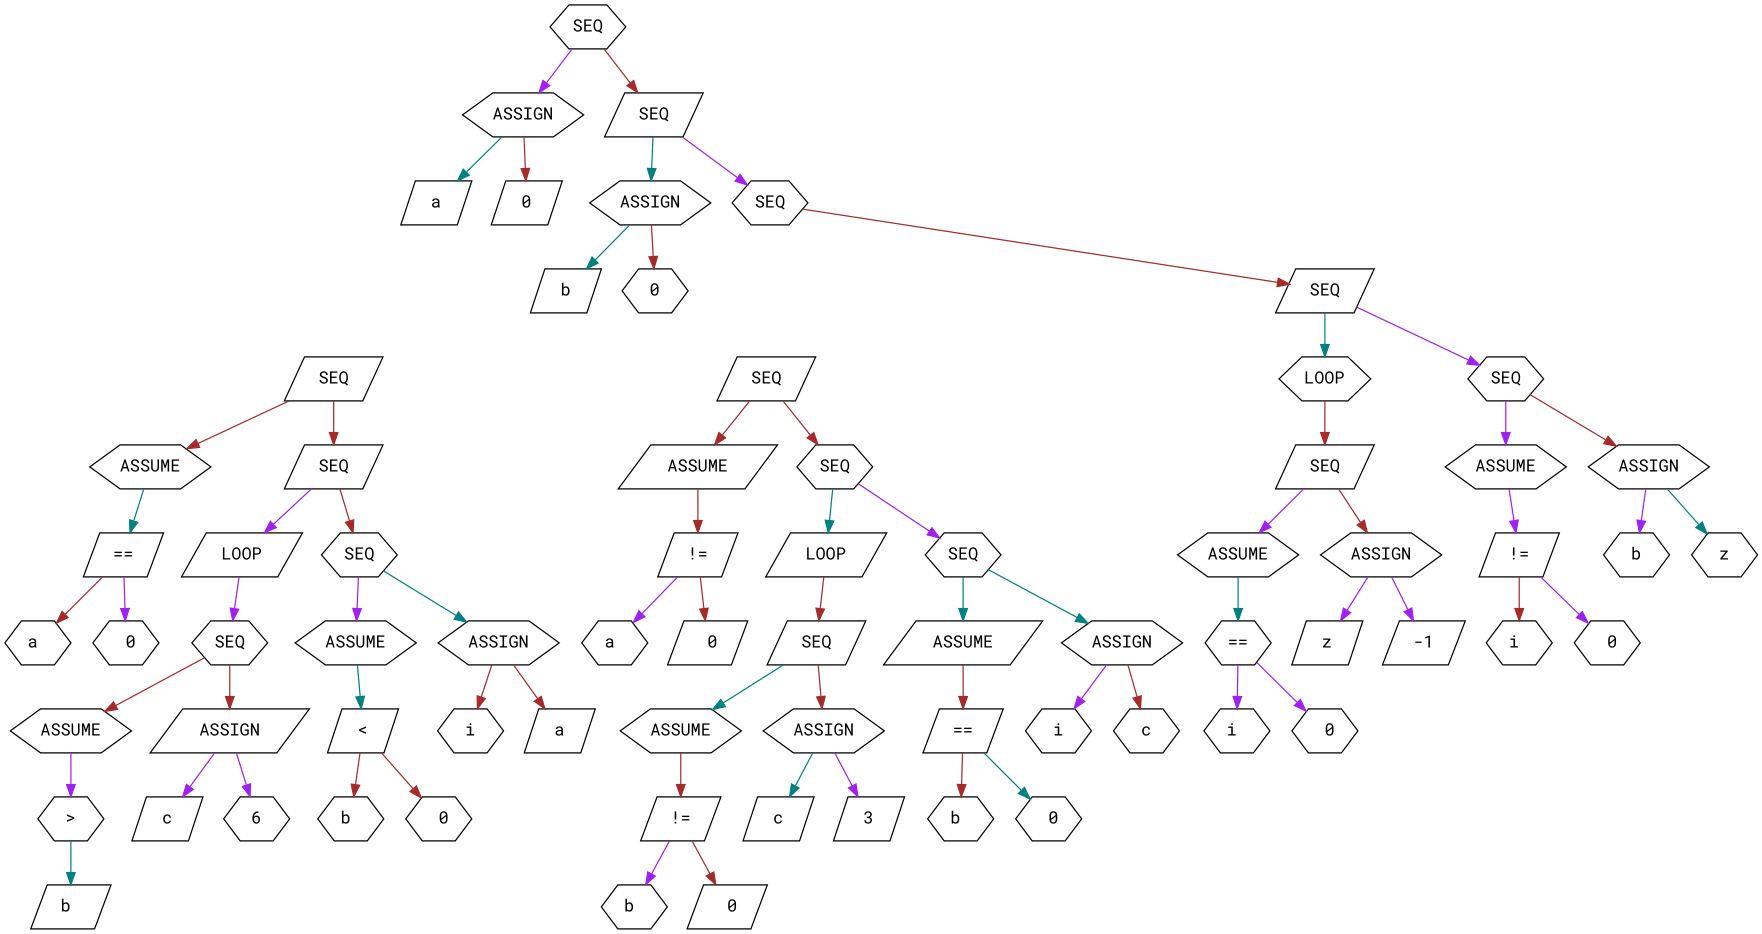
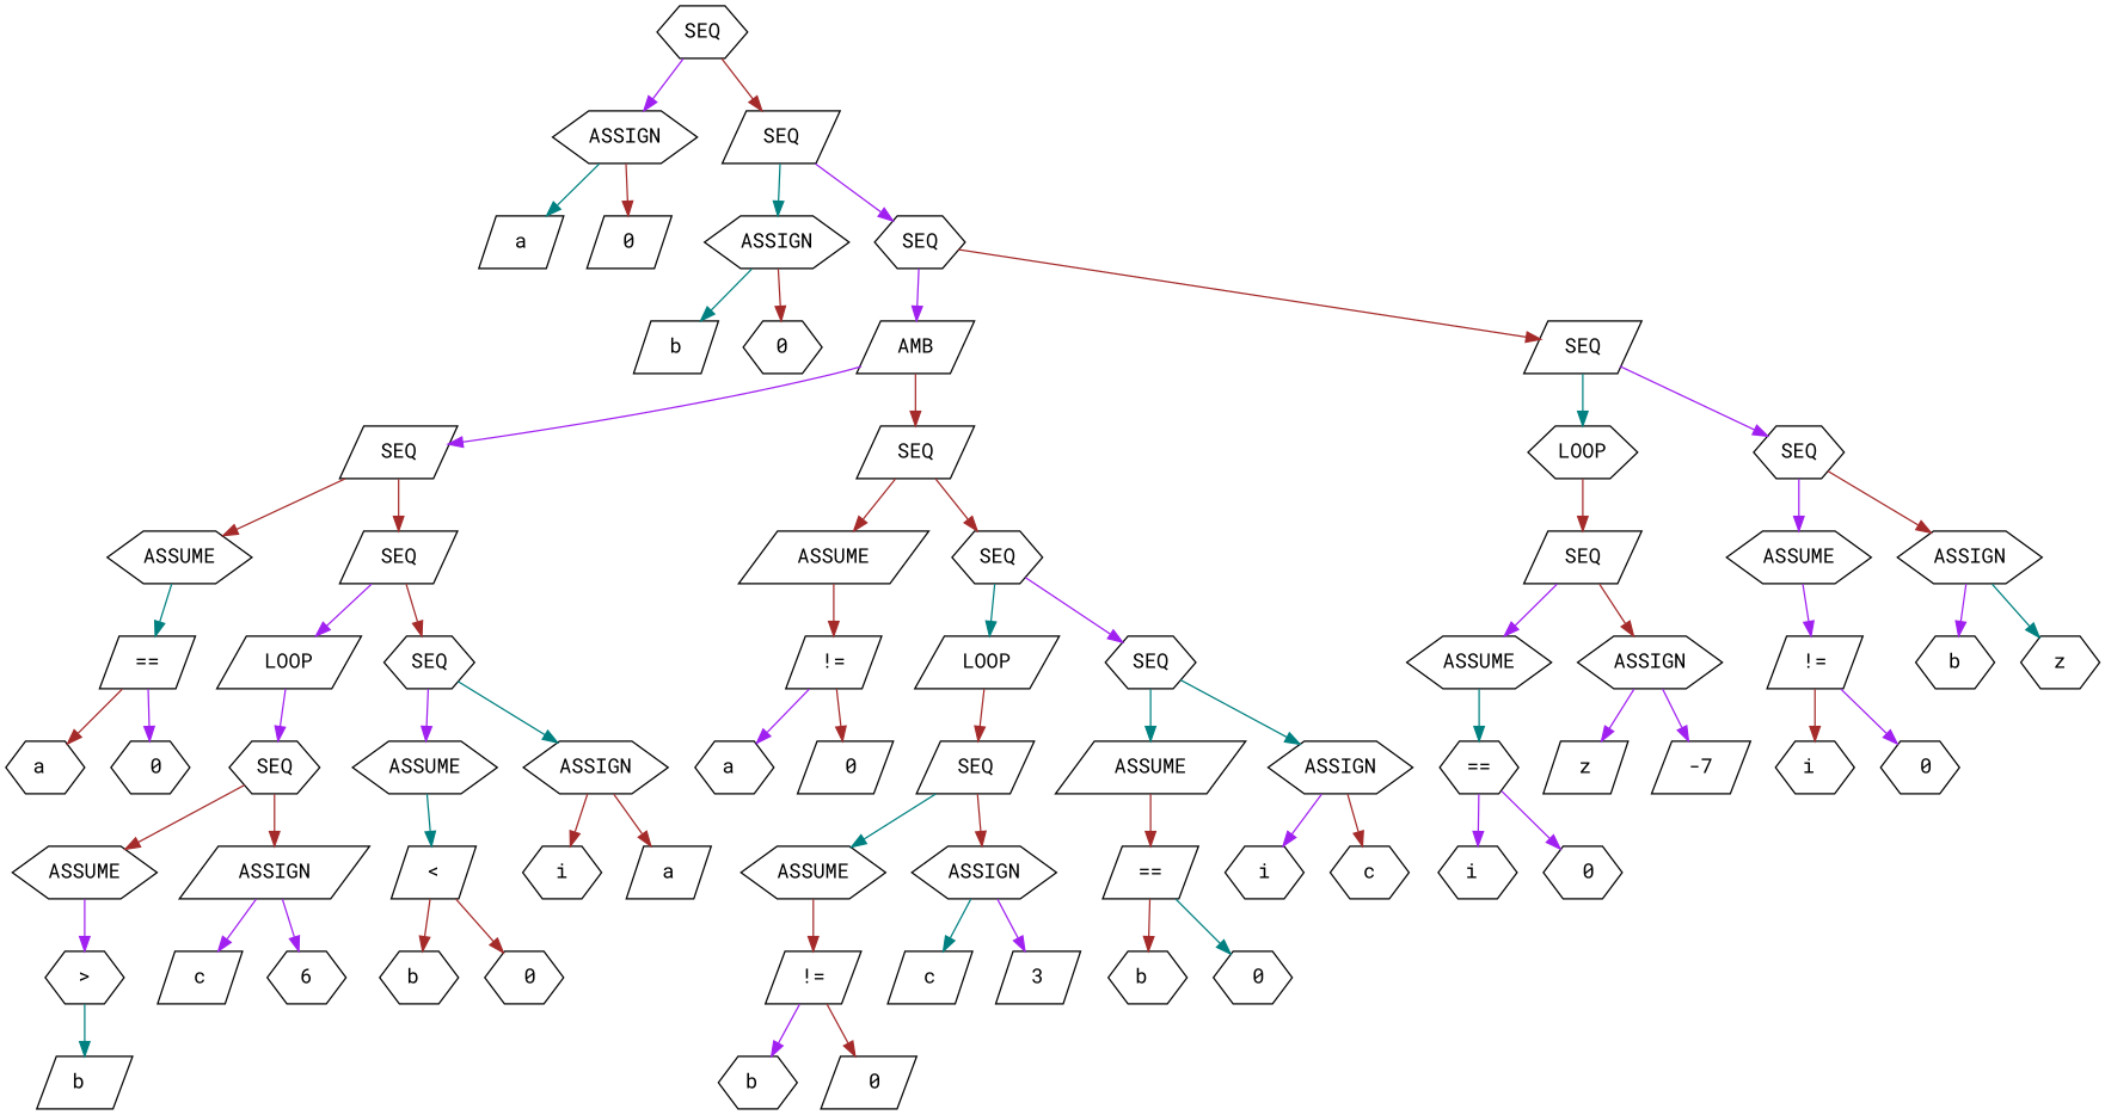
  digraph {
    fontname="Roboto Mono"
    node [fontname="Roboto Mono" shape=hexagon]
    edge [color=brown fontname="Roboto Mono"]
    n1 [label=SEQ]
    n2 [label=ASSIGN]
    n3 [label=SEQ shape=parallelogram]
    n4 [label=a shape=parallelogram]
    n5 [label=0 shape=parallelogram]
    n6 [label=ASSIGN]
    n7 [label=SEQ]
    n8 [label=b shape=parallelogram]
    n9 [label=0]
+   n10 [label=AMB shape=parallelogram]
    n11 [label=SEQ shape=parallelogram]
    n12 [label=SEQ shape=parallelogram]
    n13 [label=SEQ shape=parallelogram]
    n14 [label=LOOP]
    n15 [label=SEQ]
    n16 [label=ASSUME]
    n17 [label=SEQ shape=parallelogram]
    n18 [label=ASSUME shape=parallelogram]
    n19 [label=SEQ]
    n20 [label="==" shape=parallelogram]
    n21 [label=LOOP shape=parallelogram]
    n22 [label=SEQ]
    n23 [label="a "]
    n24 [label=" 0"]
    n25 [label=SEQ]
    n26 [label=ASSUME]
    n27 [label=ASSIGN]
    n28 [label=ASSUME]
    n29 [label=ASSIGN shape=parallelogram]
    n30 [label=">"]
    n31 [label=c shape=parallelogram]
    n32 [label=6]
    n33 [label="b " shape=parallelogram]
    n34 [label="<" shape=parallelogram]
    n35 [label=i]
    n36 [label=a shape=parallelogram]
    n37 [label="b "]
    n38 [label=" 0"]
    n39 [label="!=" shape=parallelogram]
    n40 [label=LOOP shape=parallelogram]
    n41 [label=SEQ]
    n42 [label="a "]
    n43 [label=" 0" shape=parallelogram]
    n44 [label=SEQ shape=parallelogram]
    n45 [label=ASSUME shape=parallelogram]
    n46 [label=ASSIGN]
    n47 [label=ASSUME]
    n48 [label=ASSIGN]
    n49 [label="!=" shape=parallelogram]
    n50 [label=c shape=parallelogram]
    n51 [label=3 shape=parallelogram]
    n52 [label="b "]
    n53 [label=" 0" shape=parallelogram]
    n54 [label="==" shape=parallelogram]
    n55 [label=i]
    n56 [label=c]
    n57 [label="b "]
    n58 [label=" 0"]
    n59 [label=SEQ shape=parallelogram]
    n60 [label=ASSUME]
    n61 [label=ASSIGN]
    n62 [label=ASSUME]
    n63 [label=ASSIGN]
    n64 [label="=="]
    n65 [label=z shape=parallelogram]
-   n66 [label=-1 shape=parallelogram]
+   n66 [label=-7 shape=parallelogram]
    n67 [label="i "]
    n68 [label=" 0"]
    n69 [label="!=" shape=parallelogram]
    n70 [label=b]
    n71 [label=z]
    n72 [label="i "]
    n73 [label=" 0"]
    n1 -> n2 [color=purple]
    n1 -> n3
    n2 -> n4 [color=teal]
    n2 -> n5
    n3 -> n6 [color=teal]
    n3 -> n7 [color=purple]
    n6 -> n8 [color=teal]
    n6 -> n9
+   n7 -> n10 [color=purple]
    n7 -> n11
+   n10 -> n12 [color=purple]
+   n10 -> n13
    n11 -> n14 [color=teal]
    n11 -> n15 [color=purple]
    n12 -> n16
    n12 -> n17
    n13 -> n18
    n13 -> n19
    n14 -> n59
    n15 -> n60 [color=purple]
    n15 -> n61
    n16 -> n20 [color=teal]
    n17 -> n21 [color=purple]
    n17 -> n22
    n18 -> n39
    n19 -> n40 [color=teal]
    n19 -> n41 [color=purple]
    n20 -> n23
    n20 -> n24 [color=purple]
    n21 -> n25 [color=purple]
    n22 -> n26 [color=purple]
    n22 -> n27 [color=teal]
    n25 -> n28
    n25 -> n29
    n26 -> n34 [color=teal]
    n27 -> n35
    n27 -> n36
    n28 -> n30 [color=purple]
    n29 -> n31 [color=purple]
    n29 -> n32 [color=purple]
    n30 -> n33 [color=teal]
    n34 -> n37
    n34 -> n38
    n39 -> n42 [color=purple]
    n39 -> n43
    n40 -> n44
    n41 -> n45 [color=teal]
    n41 -> n46 [color=teal]
    n44 -> n47 [color=teal]
    n44 -> n48
    n45 -> n54
    n46 -> n55 [color=purple]
    n46 -> n56
    n47 -> n49
    n48 -> n50 [color=teal]
    n48 -> n51 [color=purple]
    n49 -> n52 [color=purple]
    n49 -> n53
    n54 -> n57
    n54 -> n58 [color=teal]
    n59 -> n62 [color=purple]
    n59 -> n63
    n60 -> n69 [color=purple]
    n61 -> n70 [color=purple]
    n61 -> n71 [color=teal]
    n62 -> n64 [color=teal]
    n63 -> n65 [color=purple]
    n63 -> n66 [color=purple]
    n64 -> n67 [color=purple]
    n64 -> n68 [color=purple]
    n69 -> n72
    n69 -> n73 [color=purple]
  }
